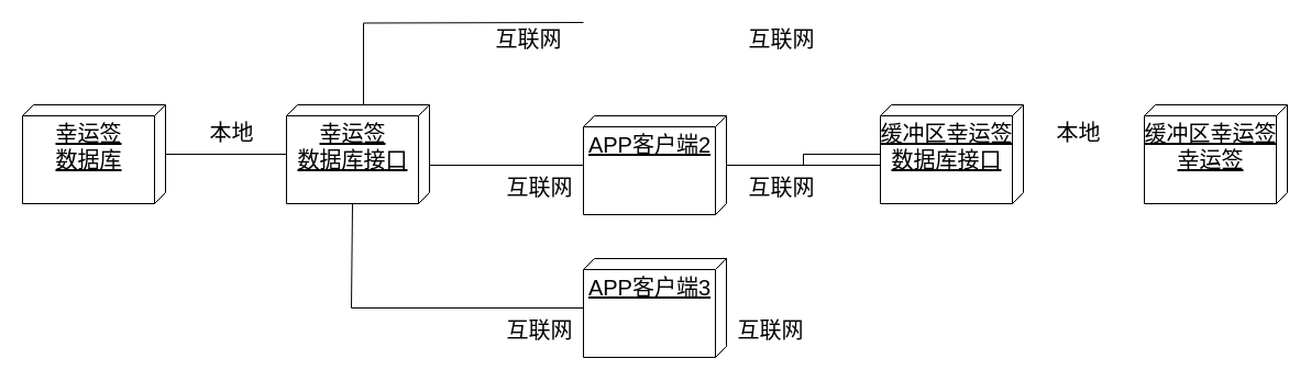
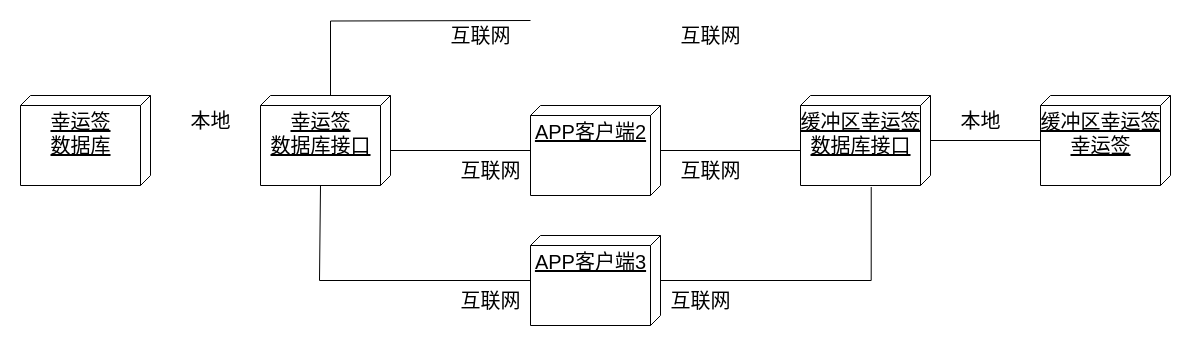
  <mxCell id="0" />
  <mxCell id="1" parent="0" />
  <mxCell id="2" value="缓冲区幸运签&lt;br&gt;幸运签" style="verticalAlign=top;align=center;spacingTop=8;spacingLeft=2;spacingRight=12;shape=cube;size=10;direction=south;fontStyle=4;html=1;fontSize=20;" parent="1" vertex="1"><mxGeometry x="1040" y="95" width="130" height="90" as="geometry" /></mxCell>
- <mxCell id="3" style="edgeStyle=orthogonalEdgeStyle;rounded=0;orthogonalLoop=1;jettySize=auto;html=1;fontSize=20;endArrow=none;endFill=0;" parent="1" source="4" target="6" edge="1"><mxGeometry relative="1" as="geometry" /></mxCell>
+ <mxCell id="3" style="edgeStyle=orthogonalEdgeStyle;rounded=0;orthogonalLoop=1;jettySize=auto;html=1;fontSize=20;endArrow=none;endFill=0;" parent="1" source="4" target="2" edge="1"><mxGeometry relative="1" as="geometry" /></mxCell>
  <mxCell id="4" value="缓冲区幸运签&lt;br&gt;数据库接口" style="verticalAlign=top;align=center;spacingTop=8;spacingLeft=2;spacingRight=12;shape=cube;size=10;direction=south;fontStyle=4;html=1;fontSize=20;" parent="1" vertex="1"><mxGeometry x="800" y="95" width="130" height="90" as="geometry" /></mxCell>
  <mxCell id="5" style="edgeStyle=orthogonalEdgeStyle;rounded=0;orthogonalLoop=1;jettySize=auto;html=1;endArrow=none;endFill=0;" edge="1" parent="1" source="6"><mxGeometry relative="1" as="geometry"><mxPoint x="800" y="150" as="targetPoint" /><Array as="points"><mxPoint x="801" y="150" /></Array></mxGeometry></mxCell>
  <mxCell id="6" value="APP客户端2" style="verticalAlign=top;align=center;spacingTop=8;spacingLeft=2;spacingRight=12;shape=cube;size=10;direction=south;fontStyle=4;html=1;fontSize=20;" parent="1" vertex="1"><mxGeometry x="530" y="105" width="130" height="90" as="geometry" /></mxCell>
+ <mxCell id="7" style="edgeStyle=orthogonalEdgeStyle;rounded=0;orthogonalLoop=1;jettySize=auto;html=1;endArrow=none;endFill=0;entryX=1.017;entryY=0.456;entryDx=0;entryDy=0;entryPerimeter=0;" edge="1" parent="1" source="8" target="4"><mxGeometry relative="1" as="geometry"><mxPoint x="870" y="165" as="targetPoint" /><Array as="points"><mxPoint x="871" y="280" /></Array></mxGeometry></mxCell>
  <mxCell id="8" value="APP客户端3" style="verticalAlign=top;align=center;spacingTop=8;spacingLeft=2;spacingRight=12;shape=cube;size=10;direction=south;fontStyle=4;html=1;fontSize=20;" parent="1" vertex="1"><mxGeometry x="530" y="235" width="130" height="90" as="geometry" /></mxCell>
  <mxCell id="9" value="互联网" style="text;html=1;align=center;verticalAlign=middle;resizable=0;points=[];autosize=1;strokeColor=none;fillColor=none;fontSize=20;" parent="1" vertex="1"><mxGeometry x="660" y="285" width="80" height="30" as="geometry" /></mxCell>
  <mxCell id="10" value="本地" style="text;html=1;align=center;verticalAlign=middle;resizable=0;points=[];autosize=1;strokeColor=none;fillColor=none;fontSize=20;" parent="1" vertex="1"><mxGeometry x="950" y="105" width="60" height="30" as="geometry" /></mxCell>
  <mxCell id="11" value="" style="group;flipH=1;" vertex="1" connectable="0" parent="1"><mxGeometry x="20" y="20" width="510" height="295" as="geometry" /></mxCell>
  <mxCell id="12" value="幸运签&lt;br&gt;数据库" style="verticalAlign=top;align=center;spacingTop=8;spacingLeft=2;spacingRight=12;shape=cube;size=10;direction=south;fontStyle=4;html=1;fontSize=20;" vertex="1" parent="11"><mxGeometry y="75" width="130" height="90" as="geometry" /></mxCell>
- <mxCell id="13" style="edgeStyle=orthogonalEdgeStyle;rounded=0;orthogonalLoop=1;jettySize=auto;html=1;fontSize=20;endArrow=none;endFill=0;" edge="1" source="14" target="12" parent="11"><mxGeometry relative="1" as="geometry" /></mxCell>
  <mxCell id="14" value="幸运签&lt;br&gt;数据库接口" style="verticalAlign=top;align=center;spacingTop=8;spacingLeft=2;spacingRight=12;shape=cube;size=10;direction=south;fontStyle=4;html=1;fontSize=20;" vertex="1" parent="11"><mxGeometry x="240" y="75" width="130" height="90" as="geometry" /></mxCell>
  <mxCell id="15" style="edgeStyle=orthogonalEdgeStyle;rounded=0;orthogonalLoop=1;jettySize=auto;html=1;entryX=0;entryY=0;entryDx=0;entryDy=60;entryPerimeter=0;fontSize=20;endArrow=none;endFill=0;" edge="1" target="14" parent="11"><mxGeometry relative="1" as="geometry"><mxPoint x="510" as="sourcePoint" /></mxGeometry></mxCell>
  <mxCell id="16" style="edgeStyle=orthogonalEdgeStyle;rounded=0;orthogonalLoop=1;jettySize=auto;html=1;endArrow=none;endFill=0;" edge="1" parent="11"><mxGeometry relative="1" as="geometry"><mxPoint x="510" y="130" as="sourcePoint" /><mxPoint x="370" y="130" as="targetPoint" /><Array as="points"><mxPoint x="369" y="130" /></Array></mxGeometry></mxCell>
  <mxCell id="17" style="edgeStyle=orthogonalEdgeStyle;rounded=0;orthogonalLoop=1;jettySize=auto;html=1;endArrow=none;endFill=0;entryX=0;entryY=0;entryDx=90;entryDy=70;entryPerimeter=0;" edge="1" target="14" parent="11"><mxGeometry relative="1" as="geometry"><mxPoint x="300" y="145" as="targetPoint" /><mxPoint x="510" y="260" as="sourcePoint" /><Array as="points"><mxPoint x="299" y="260" /><mxPoint x="299" y="165" /></Array></mxGeometry></mxCell>
  <mxCell id="18" value="互联网" style="text;html=1;align=center;verticalAlign=middle;resizable=0;points=[];autosize=1;strokeColor=none;fillColor=none;fontSize=20;" vertex="1" parent="11"><mxGeometry x="430" y="265" width="80" height="30" as="geometry" /></mxCell>
  <mxCell id="19" value="本地" style="text;html=1;align=center;verticalAlign=middle;resizable=0;points=[];autosize=1;strokeColor=none;fillColor=none;fontSize=20;" vertex="1" parent="11"><mxGeometry x="160" y="85" width="60" height="30" as="geometry" /></mxCell>
  <mxCell id="20" value="互联网" style="text;html=1;align=center;verticalAlign=middle;resizable=0;points=[];autosize=1;strokeColor=none;fillColor=none;fontSize=20;" vertex="1" parent="11"><mxGeometry x="430" y="135" width="80" height="30" as="geometry" /></mxCell>
  <mxCell id="21" value="互联网" style="text;html=1;align=center;verticalAlign=middle;resizable=0;points=[];autosize=1;strokeColor=none;fillColor=none;fontSize=20;" vertex="1" parent="11"><mxGeometry x="420" width="80" height="30" as="geometry" /></mxCell>
  <mxCell id="22" value="互联网" style="text;html=1;align=center;verticalAlign=middle;resizable=0;points=[];autosize=1;strokeColor=none;fillColor=none;fontSize=20;" vertex="1" parent="1"><mxGeometry x="670" y="155" width="80" height="30" as="geometry" /></mxCell>
  <mxCell id="23" value="互联网" style="text;html=1;align=center;verticalAlign=middle;resizable=0;points=[];autosize=1;strokeColor=none;fillColor=none;fontSize=20;" vertex="1" parent="1"><mxGeometry x="670" y="20" width="80" height="30" as="geometry" /></mxCell>
